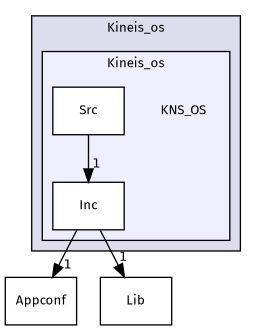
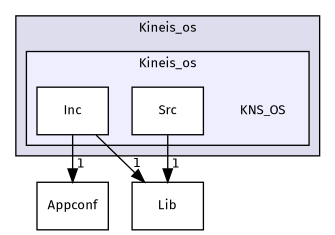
  digraph {
    compound=true
    fontname="Fira Sans"
    node [fontname="Fira Sans" fontsize=10 shape=box]
    edge [headlabel=1 labeldistance=1.5 labelfontname=Helvetica labelfontsize=10 fontname="Fira Sans"]
    n1 [label=KNS_OS shape=plaintext]
    n2 [fillcolor=white label=Inc style=filled]
    n3 [fillcolor=white label=Src style=filled]
    n4 [label=Appconf]
    n5 [label=Lib]
    subgraph cluster_1 {
      bgcolor="#ddddee"
      fontsize=10
      label=Kineis_os
      pencolor=black
      subgraph cluster_2 {
        bgcolor="#eeeeff"
        fontsize=10
        pencolor=black
        n1
        n2
        n3
      }
    }
    n2 -> n4
    n2 -> n5
-   n3 -> n2
+   n3 -> n5
  }
